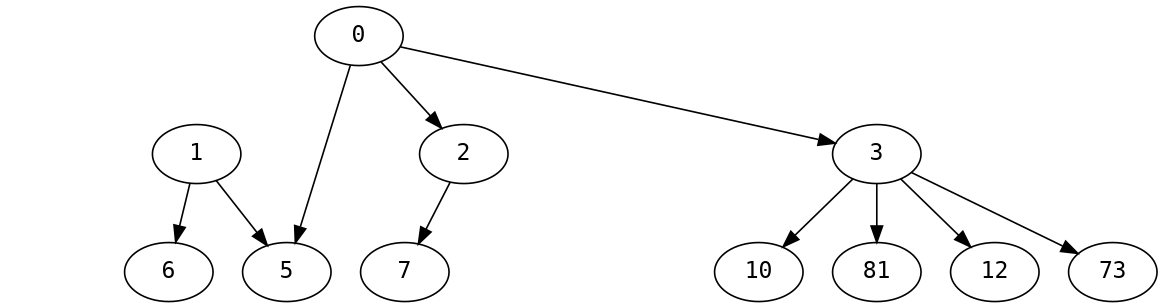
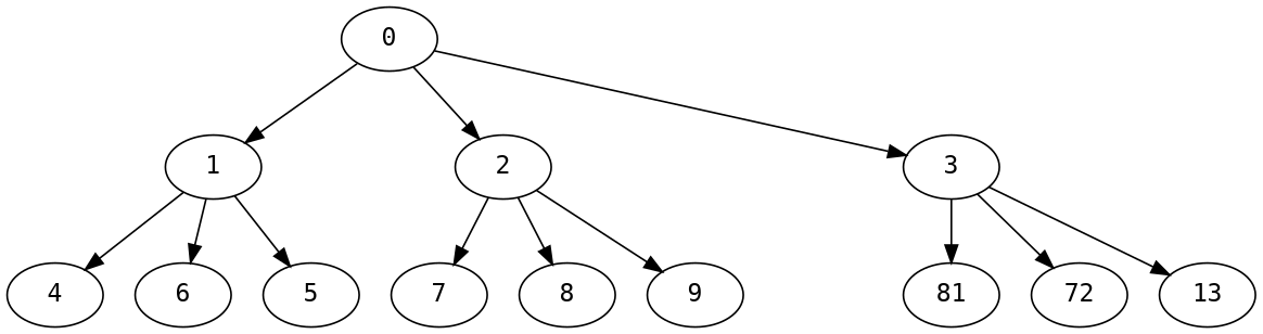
  digraph {
    fontname="DejaVu Sans Mono"
    node [Weight=25 fontname="DejaVu Sans Mono"]
    edge [Weight=5 fontname="DejaVu Sans Mono"]
    0 [Weight=55]
    1 [Weight=70]
    2 [Weight=90]
    3 [Weight=95]
+   4 [Weight=40]
    5
    6 [Weight=85]
    7 [Weight=75]
-   10 [Weight=30]
+   8 [Weight=45]
+   9
    n12 [Weight=65 label=81]
-   12 [Weight=50]
-   13 [Weight=50 label=73]
-   0 -> 5 [Weight=10]
+   12 [Weight=50 label=72]
+   13 [Weight=50]
+   0 -> 1 [Weight=10]
    0 -> 2 [Weight=8]
    0 -> 3
+   1 -> 4 [Weight=12]
    1 -> 5 [Weight=6]
    1 -> 6 [Weight=4]
    2 -> 7 [Weight=6]
-   3 -> 10
+   2 -> 8 [Weight=4]
+   2 -> 9 [Weight=9]
    3 -> n12 [Weight=3]
    3 -> 12 [Weight=7]
    3 -> 13 [Weight=7]
  }
